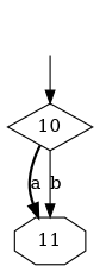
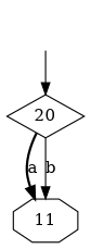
  digraph {
    edge [style=solid]
-   n1 [label=10 shape=diamond]
+   n1 [label=20 shape=diamond]
    n2 [label=11 shape=octagon]
    "" [shape=plaintext]
    n1 -> n2 [label=a style=bold]
    n1 -> n2 [label=b]
    "" -> n1
  }
